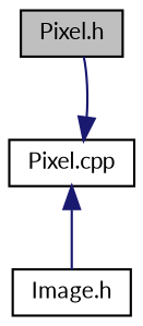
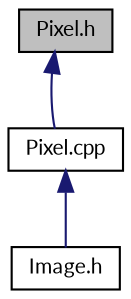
  digraph {
    fontname=Lato
    node [color=black fillcolor=white fontname=Lato fontsize=10 shape=record style=filled]
    edge [color=midnightblue dir=back fontname=Lato fontsize=10 labelfontname=Helvetica labelfontsize=10 style=solid]
    n1 [fillcolor=grey75 fontcolor=black height=0.2 label="Pixel.h" width=0.4]
    n2 [height=0.2 label="Pixel.cpp" width=0.4]
    n3 [height=0.2 label="Image.h" width=0.4]
-   n2 -> n1
+   n1 -> n2
    n2 -> n3
  }
